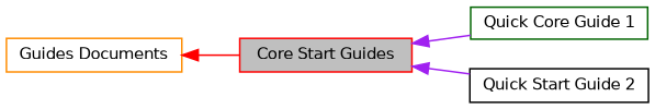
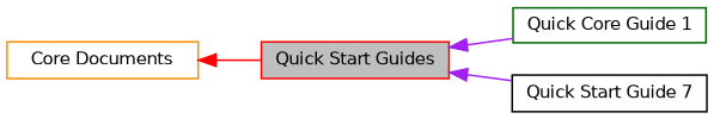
  digraph {
    rankdir=LR
    node [fillcolor=white fontname=Helvetica fontsize=10 shape=record style=filled]
    edge [color=purple dir=back fontname=Helvetica fontsize=10 labelfontname=Helvetica labelfontsize=10 shape=plaintext style=solid]
-   n1 [color=darkorange height=0.2 label="Guides Documents" width=0.4]
-   n2 [color=red fillcolor=grey75 fontcolor=black height=0.2 label="Core Start Guides" width=0.4]
+   n1 [color=darkorange height=0.2 label="Core Documents" width=0.4]
+   n2 [color=red fillcolor=grey75 fontcolor=black height=0.2 label="Quick Start Guides" width=0.4]
    n3 [color=darkgreen height=0.2 label="Quick Core Guide 1" width=0.4]
-   n4 [color=black height=0.2 label="Quick Start Guide 2" width=0.4]
+   n4 [color=black height=0.2 label="Quick Start Guide 7" width=0.4]
    n1 -> n2 [color=red]
    n2 -> n3
    n2 -> n4
  }
